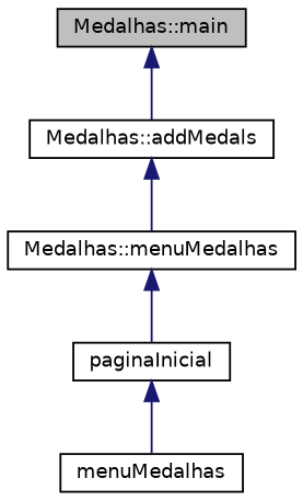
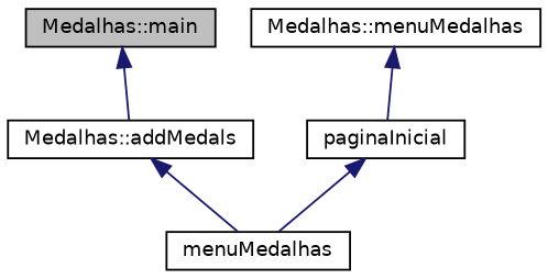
  digraph {
    rankdir=TB
    node [color=black fillcolor=white fontname=Helvetica fontsize=10 shape=record style=filled]
    edge [color=midnightblue dir=back fontname=Helvetica fontsize=10 labelfontname=Helvetica labelfontsize=10 style=solid]
    n1 [fillcolor=grey75 fontcolor=black height=0.2 label="Medalhas::main" width=0.4]
    n2 [height=0.2 label="Medalhas::addMedals" width=0.4]
    n3 [height=0.2 label="Medalhas::menuMedalhas" width=0.4]
    n4 [height=0.2 label=paginaInicial width=0.4]
    n5 [height=0.2 label=menuMedalhas width=0.4]
    n1 -> n2
-   n2 -> n3
+   n2 -> n5
    n3 -> n4
    n4 -> n5
  }
